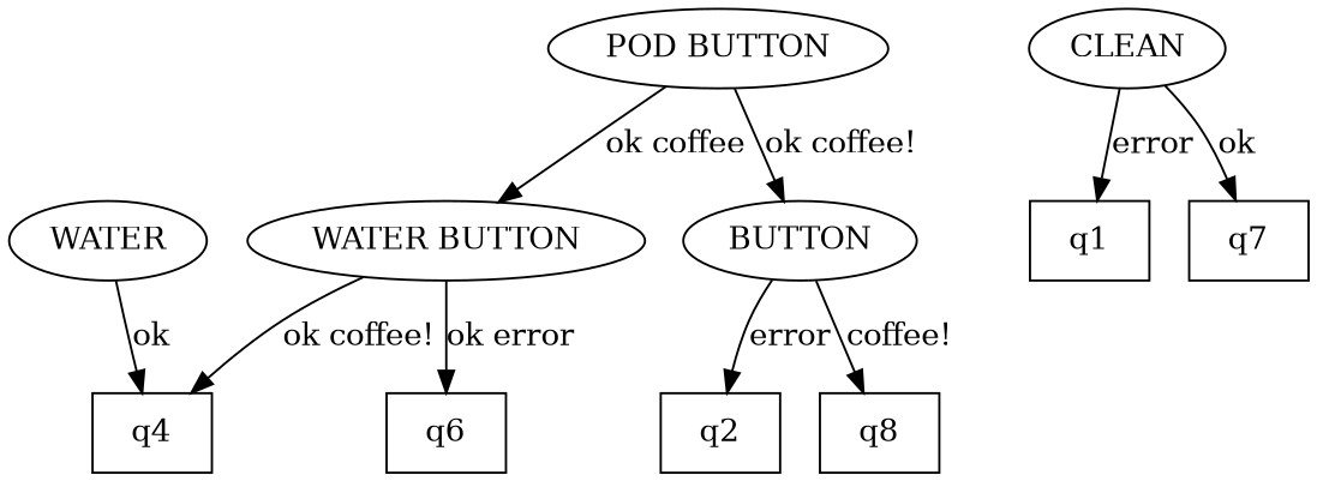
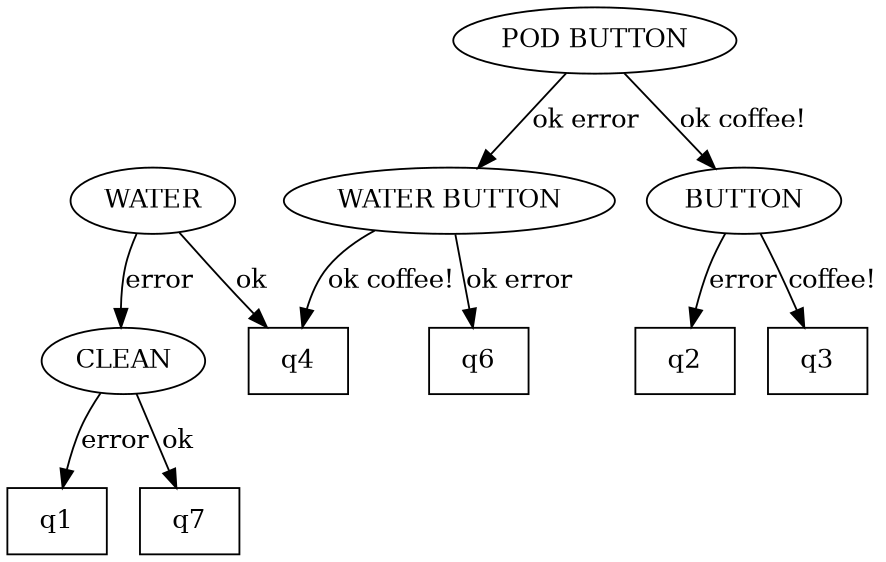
  digraph {
    node [shape=box]
    n1 [label=WATER shape=oval]
    n2 [label=CLEAN shape=oval]
    n3 [label=q4]
    n4 [label=q1]
    n5 [label=q7]
    n6 [label="POD BUTTON" shape=oval]
    n7 [label="WATER BUTTON" shape=oval]
    n8 [label=BUTTON shape=oval]
    n9 [label=q6]
    n10 [label=q2]
-   n11 [label=q8]
+   n11 [label=q3]
+   n1 -> n2 [label=error]
    n1 -> n3 [label=ok]
    n2 -> n4 [label=error]
    n2 -> n5 [label=ok]
-   n6 -> n7 [label="ok coffee"]
+   n6 -> n7 [label="ok error"]
    n6 -> n8 [label="ok coffee!"]
    n7 -> n3 [label="ok coffee!"]
    n7 -> n9 [label="ok error"]
    n8 -> n10 [label=error]
    n8 -> n11 [label="coffee!"]
  }
